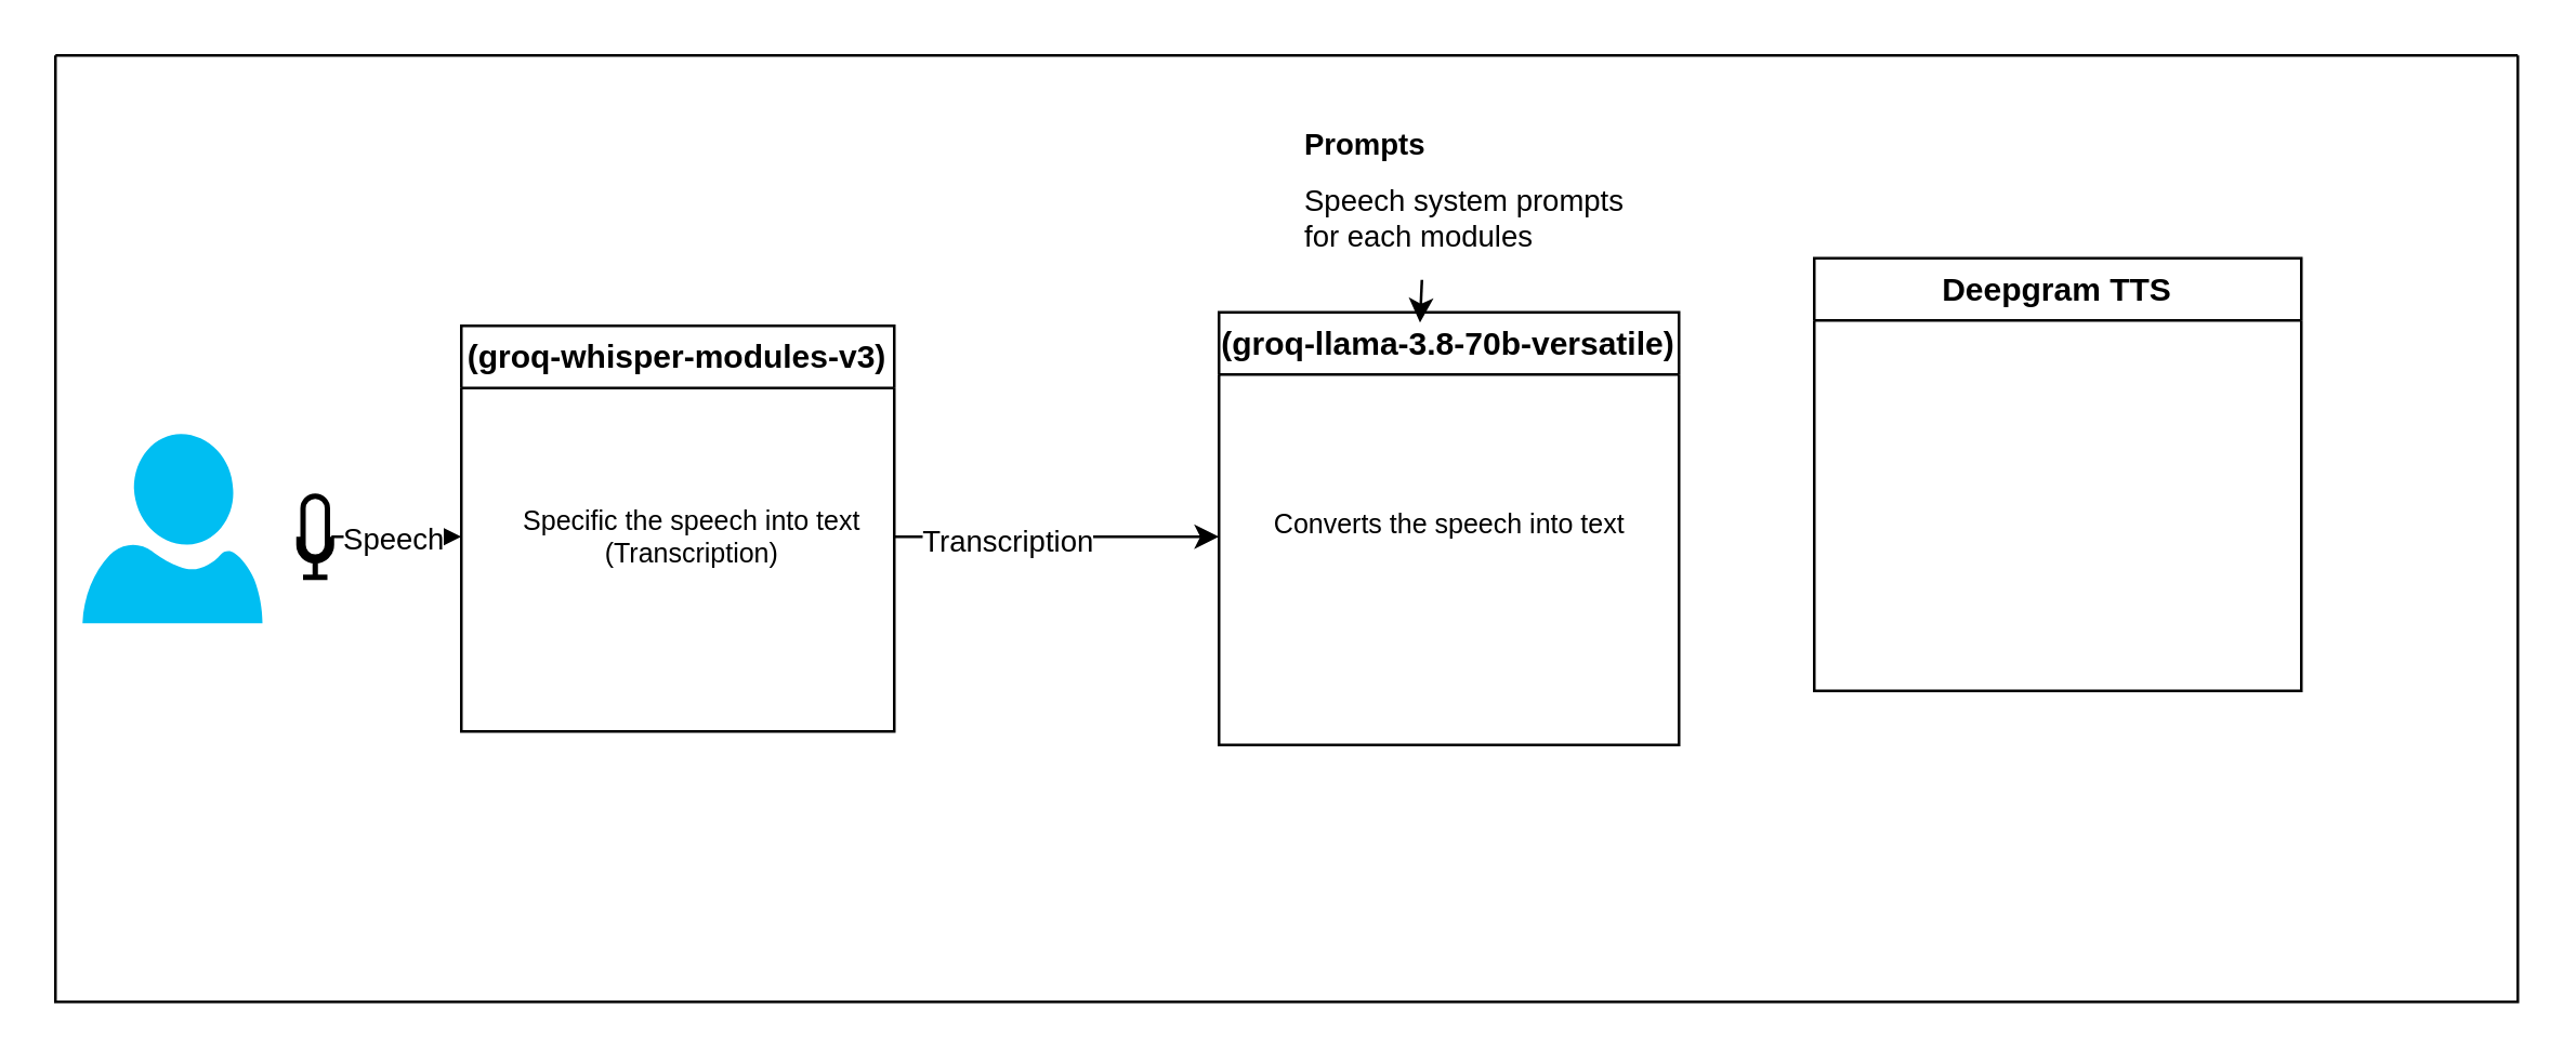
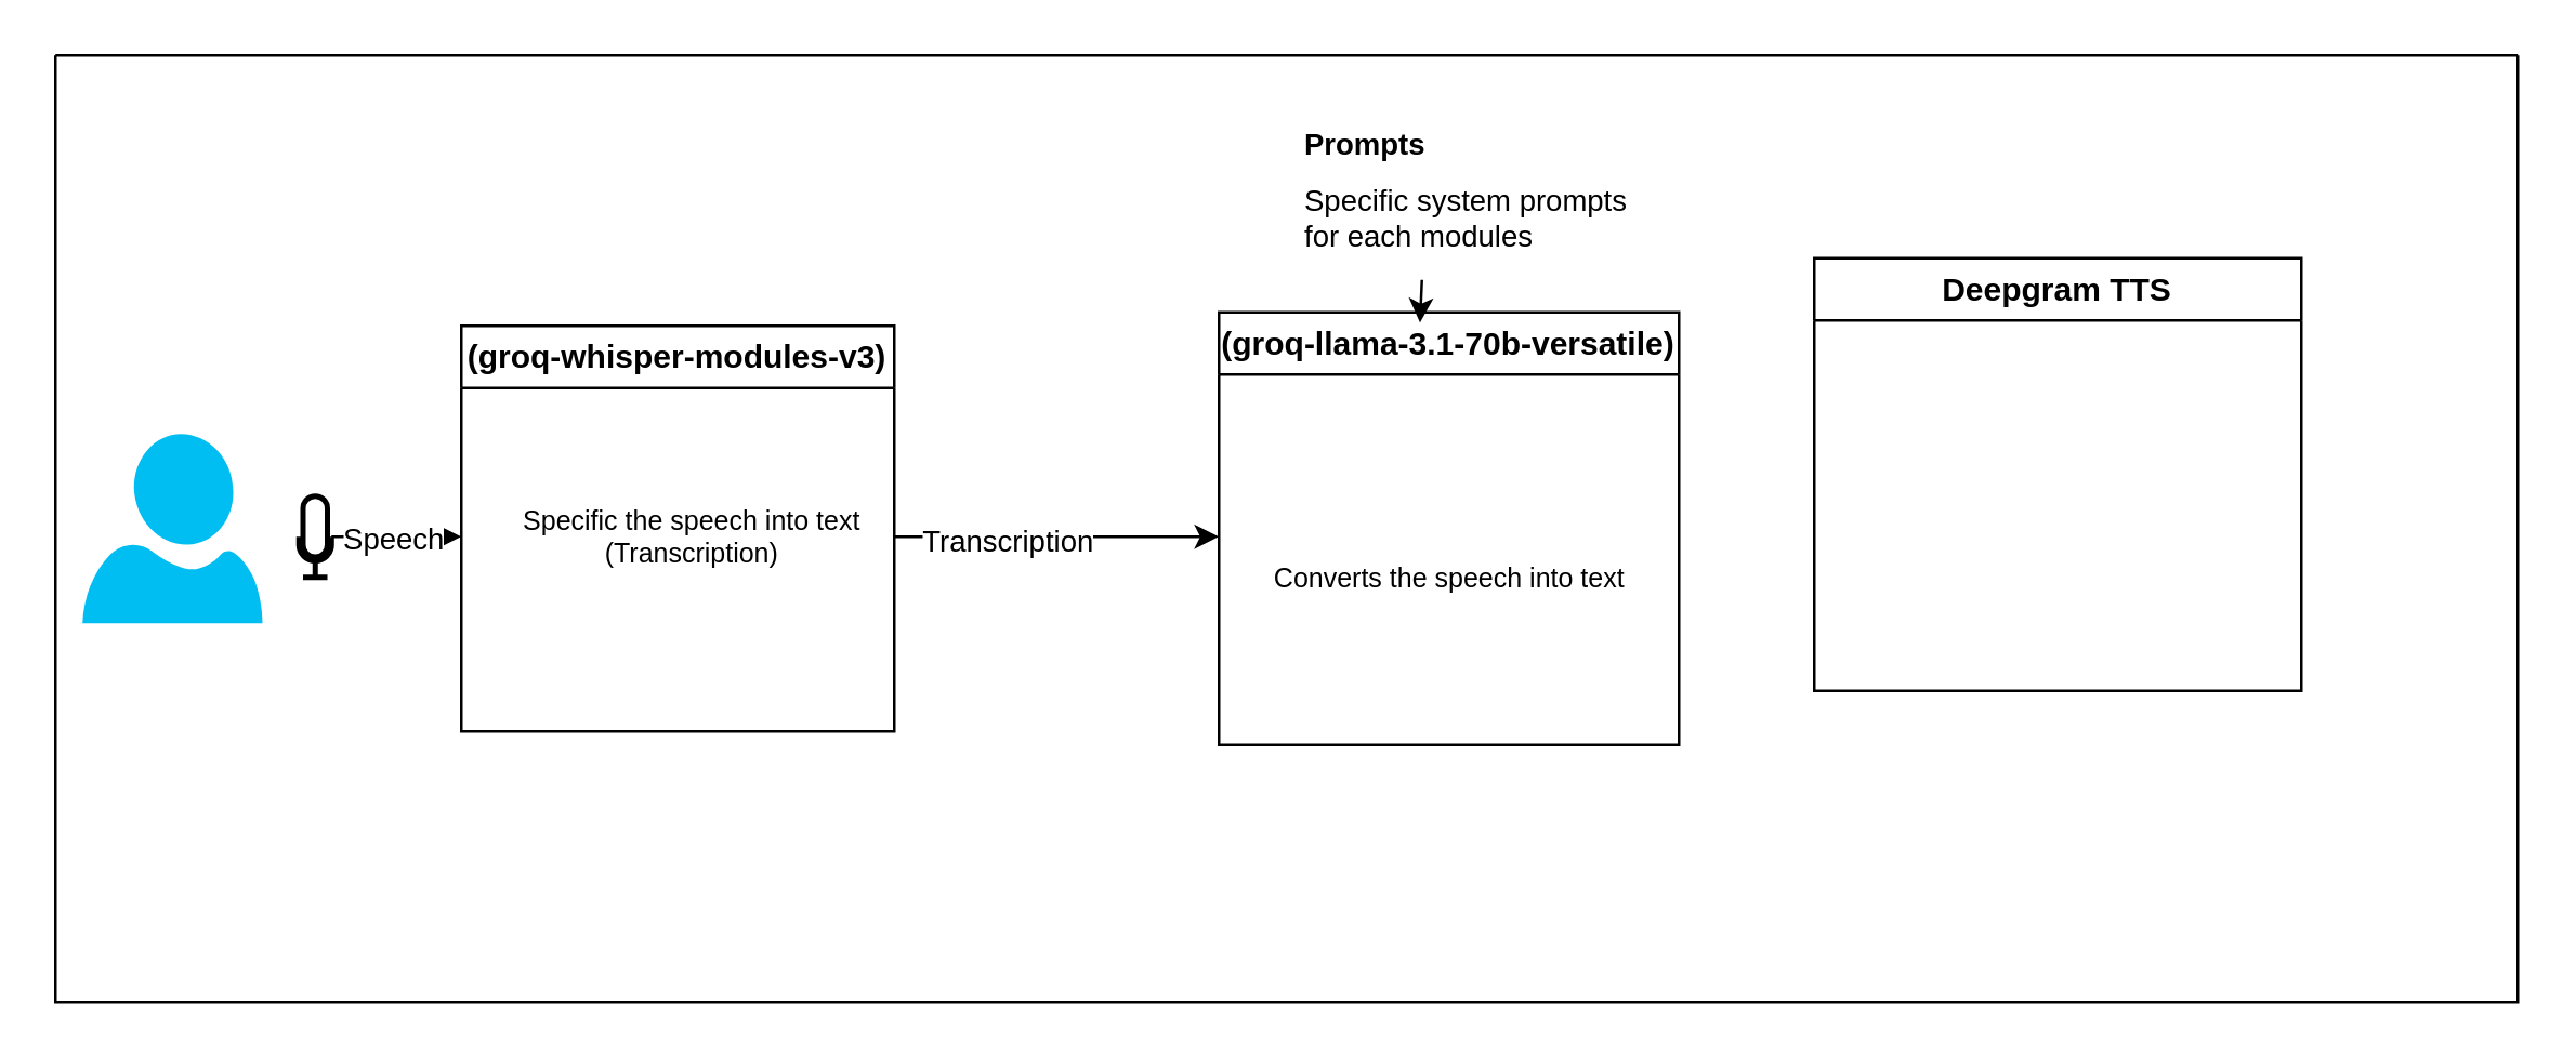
  <mxCell id="0" />
  <mxCell id="1" parent="0" />
  <mxCell id="2" value="" style="swimlane;startSize=0;" vertex="1" parent="1"><mxGeometry x="20" y="20" width="910" height="350" as="geometry" /></mxCell>
  <mxCell id="3" value="" style="edgeStyle=orthogonalEdgeStyle;rounded=0;orthogonalLoop=1;jettySize=auto;html=1;entryX=0;entryY=0.5;entryDx=0;entryDy=0;" edge="1" parent="2" source="5"><mxGeometry relative="1" as="geometry"><mxPoint x="150" y="178" as="targetPoint" /></mxGeometry></mxCell>
  <mxCell id="4" value="Speech" style="edgeLabel;html=1;align=center;verticalAlign=middle;resizable=0;points=[];" vertex="1" connectable="0" parent="3"><mxGeometry x="-0.073" relative="1" as="geometry"><mxPoint as="offset" /></mxGeometry></mxCell>
  <mxCell id="5" value="" style="html=1;verticalLabelPosition=bottom;align=center;labelBackgroundColor=#ffffff;verticalAlign=top;strokeWidth=2;strokeColor=#000000;shadow=0;dashed=0;shape=mxgraph.ios7.icons.microphone;" vertex="1" parent="2"><mxGeometry x="90" y="163" width="12" height="30" as="geometry" /></mxCell>
  <mxCell id="6" value="" style="verticalLabelPosition=bottom;html=1;verticalAlign=top;align=center;strokeColor=none;fillColor=#00BEF2;shape=mxgraph.azure.user;" vertex="1" parent="2"><mxGeometry x="10" y="140" width="66.5" height="70" as="geometry" /></mxCell>
  <mxCell id="7" value="" style="edgeStyle=orthogonalEdgeStyle;rounded=0;orthogonalLoop=1;jettySize=auto;html=1;" edge="1" parent="2"><mxGeometry relative="1" as="geometry"><mxPoint x="310" y="178" as="sourcePoint" /><mxPoint x="430" y="178" as="targetPoint" /></mxGeometry></mxCell>
  <mxCell id="8" value="Transcription" style="edgeLabel;html=1;align=center;verticalAlign=middle;resizable=0;points=[];" vertex="1" connectable="0" parent="7"><mxGeometry x="-0.312" y="-1" relative="1" as="geometry"><mxPoint as="offset" /></mxGeometry></mxCell>
  <mxCell id="9" value="(groq-whisper-modules-v3)" style="swimlane;whiteSpace=wrap;html=1;" vertex="1" parent="2"><mxGeometry x="150" y="100" width="160" height="150" as="geometry" /></mxCell>
  <mxCell id="10" value="Specific the speech into text&lt;div&gt;(Transcription)&lt;/div&gt;" style="text;html=1;align=center;verticalAlign=middle;resizable=0;points=[];autosize=1;strokeColor=none;fillColor=none;fontSize=10;" vertex="1" parent="9"><mxGeometry x="10" y="58" width="150" height="40" as="geometry" /></mxCell>
- <mxCell id="11" value="(groq-llama-3.8-70b-versatile)" style="swimlane;whiteSpace=wrap;html=1;" vertex="1" parent="2"><mxGeometry x="430" y="95" width="170" height="160" as="geometry" /></mxCell>
- <mxCell id="12" value="Converts the speech into text" style="text;html=1;align=center;verticalAlign=middle;resizable=0;points=[];autosize=1;strokeColor=none;fillColor=none;fontSize=10;" vertex="1" parent="11"><mxGeometry x="10" y="63" width="150" height="30" as="geometry" /></mxCell>
+ <mxCell id="11" value="(groq-llama-3.1-70b-versatile)" style="swimlane;whiteSpace=wrap;html=1;" vertex="1" parent="2"><mxGeometry x="430" y="95" width="170" height="160" as="geometry" /></mxCell>
+ <mxCell id="12" value="Converts the speech into text" style="text;html=1;align=center;verticalAlign=middle;resizable=0;points=[];autosize=1;strokeColor=none;fillColor=none;fontSize=10;" vertex="1" parent="11"><mxGeometry x="10" y="83" width="150" height="30" as="geometry" /></mxCell>
  <mxCell id="13" value="" style="edgeStyle=orthogonalEdgeStyle;rounded=0;orthogonalLoop=1;jettySize=auto;html=1;entryX=0.437;entryY=0.005;entryDx=0;entryDy=0;entryPerimeter=0;" edge="1" parent="2"><mxGeometry relative="1" as="geometry"><mxPoint x="505" y="83" as="sourcePoint" /><mxPoint x="504.29" y="98.8" as="targetPoint" /></mxGeometry></mxCell>
- <mxCell id="14" value="&lt;h1 style=&quot;margin-top: 0px; font-size: 11px;&quot;&gt;Prompts&lt;/h1&gt;&lt;div style=&quot;font-size: 11px;&quot;&gt;Speech system prompts for each modules&lt;/div&gt;" style="text;html=1;whiteSpace=wrap;overflow=hidden;rounded=0;fontSize=11;" vertex="1" parent="2"><mxGeometry x="460" y="20" width="125" height="80" as="geometry" /></mxCell>
+ <mxCell id="14" value="&lt;h1 style=&quot;margin-top: 0px; font-size: 11px;&quot;&gt;Prompts&lt;/h1&gt;&lt;div style=&quot;font-size: 11px;&quot;&gt;Specific system prompts for each modules&lt;/div&gt;" style="text;html=1;whiteSpace=wrap;overflow=hidden;rounded=0;fontSize=11;" vertex="1" parent="2"><mxGeometry x="460" y="20" width="125" height="80" as="geometry" /></mxCell>
  <mxCell id="15" value="Deepgram TTS" style="swimlane;whiteSpace=wrap;html=1;" vertex="1" parent="2"><mxGeometry x="650" y="75" width="180" height="160" as="geometry" /></mxCell>
